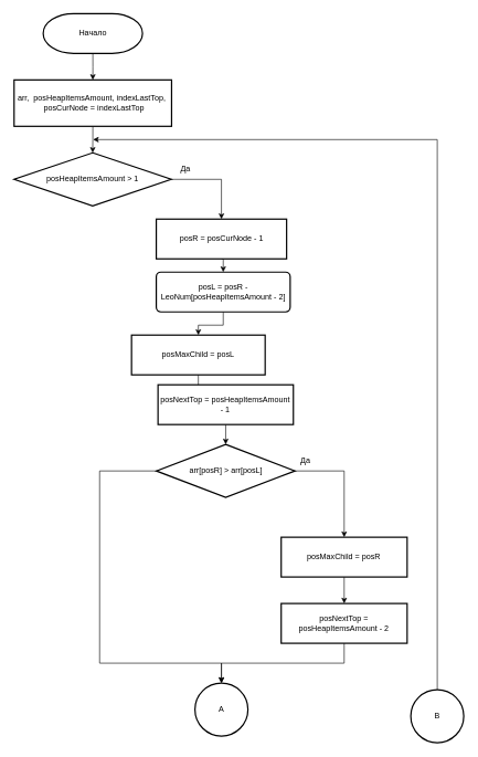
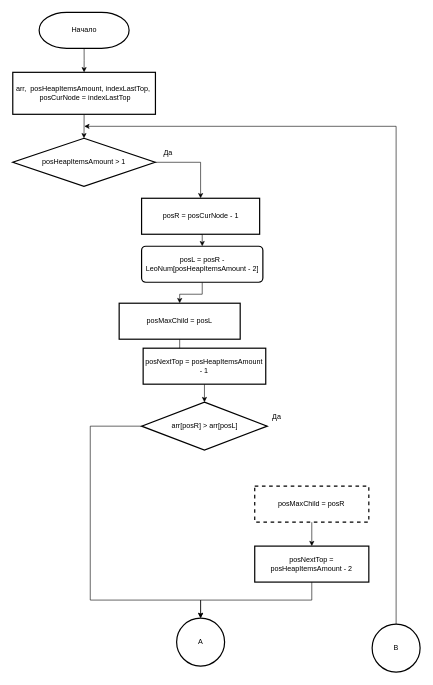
  <mxCell id="0" />
  <mxCell id="1" parent="0" />
  <mxCell id="2" style="edgeStyle=orthogonalEdgeStyle;rounded=0;orthogonalLoop=1;jettySize=auto;html=1;exitX=0.5;exitY=1;exitDx=0;exitDy=0;exitPerimeter=0;entryX=0.5;entryY=0;entryDx=0;entryDy=0;" parent="1" source="3" target="5" edge="1"><mxGeometry relative="1" as="geometry" /></mxCell>
  <mxCell id="3" value="Начало" style="strokeWidth=2;html=1;shape=mxgraph.flowchart.terminator;whiteSpace=wrap;" parent="1" vertex="1"><mxGeometry x="64.75" y="20" width="150" height="60" as="geometry" /></mxCell>
  <mxCell id="4" style="edgeStyle=orthogonalEdgeStyle;rounded=0;orthogonalLoop=1;jettySize=auto;html=1;exitX=0.5;exitY=1;exitDx=0;exitDy=0;entryX=0.5;entryY=0;entryDx=0;entryDy=0;" parent="1" source="5" target="23" edge="1"><mxGeometry relative="1" as="geometry" /></mxCell>
  <mxCell id="5" value="arr,&amp;nbsp;&amp;nbsp;posHeapItemsAmount,&amp;nbsp;indexLastTop,&amp;nbsp;&lt;br&gt;&amp;nbsp;posCurNode = indexLastTop" style="rounded=0;whiteSpace=wrap;html=1;absoluteArcSize=1;arcSize=14;strokeWidth=2;" parent="1" vertex="1"><mxGeometry x="20.8" y="120" width="237.88" height="70" as="geometry" /></mxCell>
  <mxCell id="6" style="edgeStyle=orthogonalEdgeStyle;rounded=0;orthogonalLoop=1;jettySize=auto;html=1;exitX=0.5;exitY=1;exitDx=0;exitDy=0;entryX=0.5;entryY=0;entryDx=0;entryDy=0;" parent="1" source="7" target="9" edge="1"><mxGeometry relative="1" as="geometry" /></mxCell>
  <mxCell id="7" value="posR = posCurNode - 1" style="rounded=0;whiteSpace=wrap;html=1;absoluteArcSize=1;arcSize=14;strokeWidth=2;" parent="1" vertex="1"><mxGeometry x="235.57" y="330" width="196.87" height="60" as="geometry" /></mxCell>
  <mxCell id="8" style="edgeStyle=orthogonalEdgeStyle;rounded=0;orthogonalLoop=1;jettySize=auto;html=1;exitX=0.5;exitY=1;exitDx=0;exitDy=0;entryX=0.5;entryY=0;entryDx=0;entryDy=0;" parent="1" source="9" target="11" edge="1"><mxGeometry relative="1" as="geometry" /></mxCell>
  <mxCell id="9" value="posL = posR - LeoNum[posHeapItemsAmount - 2]" style="whiteSpace=wrap;html=1;absoluteArcSize=1;arcSize=14;strokeWidth=2;rounded=1;" parent="1" vertex="1"><mxGeometry x="235.57" y="410" width="202.25" height="60" as="geometry" /></mxCell>
  <mxCell id="10" style="edgeStyle=orthogonalEdgeStyle;rounded=0;orthogonalLoop=1;jettySize=auto;html=1;exitX=0.5;exitY=1;exitDx=0;exitDy=0;entryX=0.5;entryY=0;entryDx=0;entryDy=0;" parent="1" source="11" target="13" edge="1"><mxGeometry relative="1" as="geometry" /></mxCell>
  <mxCell id="11" value="posMaxChild = posL" style="rounded=0;whiteSpace=wrap;html=1;absoluteArcSize=1;arcSize=14;strokeWidth=2;" parent="1" vertex="1"><mxGeometry x="198.19" y="505" width="201.81" height="60" as="geometry" /></mxCell>
  <mxCell id="12" style="edgeStyle=orthogonalEdgeStyle;rounded=0;orthogonalLoop=1;jettySize=auto;html=1;exitX=0.5;exitY=1;exitDx=0;exitDy=0;entryX=0.5;entryY=0;entryDx=0;entryDy=0;" parent="1" source="13" target="16" edge="1"><mxGeometry relative="1" as="geometry" /></mxCell>
  <mxCell id="13" value="posNextTop = posHeapItemsAmount - 1" style="rounded=0;whiteSpace=wrap;html=1;absoluteArcSize=1;arcSize=14;strokeWidth=2;" parent="1" vertex="1"><mxGeometry x="238.19" y="580" width="204.43" height="60" as="geometry" /></mxCell>
- <mxCell id="14" style="edgeStyle=orthogonalEdgeStyle;rounded=0;orthogonalLoop=1;jettySize=auto;html=1;exitX=1;exitY=0.5;exitDx=0;exitDy=0;entryX=0.5;entryY=0;entryDx=0;entryDy=0;" parent="1" source="16" target="18" edge="1"><mxGeometry relative="1" as="geometry" /></mxCell>
  <mxCell id="15" style="edgeStyle=orthogonalEdgeStyle;rounded=0;orthogonalLoop=1;jettySize=auto;html=1;exitX=0;exitY=0.5;exitDx=0;exitDy=0;" parent="1" source="16" edge="1"><mxGeometry relative="1" as="geometry"><mxPoint x="334" y="1030" as="targetPoint" /><Array as="points"><mxPoint x="150" y="710" /><mxPoint x="150" y="1000" /><mxPoint x="334" y="1000" /></Array></mxGeometry></mxCell>
  <mxCell id="16" value="arr[posR] &amp;gt; arr[posL]" style="rhombus;whiteSpace=wrap;html=1;strokeWidth=2;" parent="1" vertex="1"><mxGeometry x="235.66" y="670" width="209.5" height="80" as="geometry" /></mxCell>
  <mxCell id="17" style="edgeStyle=orthogonalEdgeStyle;rounded=0;orthogonalLoop=1;jettySize=auto;html=1;exitX=0.5;exitY=1;exitDx=0;exitDy=0;entryX=0.5;entryY=0;entryDx=0;entryDy=0;" parent="1" source="18" target="20" edge="1"><mxGeometry relative="1" as="geometry" /></mxCell>
- <mxCell id="18" value="posMaxChild = posR" style="rounded=0;whiteSpace=wrap;html=1;absoluteArcSize=1;arcSize=14;strokeWidth=2;" parent="1" vertex="1"><mxGeometry x="424.25" y="810" width="190.25" height="60" as="geometry" /></mxCell>
+ <mxCell id="18" value="posMaxChild = posR" style="rounded=0;whiteSpace=wrap;html=1;absoluteArcSize=1;arcSize=14;strokeWidth=2;dashed=1;" parent="1" vertex="1"><mxGeometry x="424.25" y="810" width="190.25" height="60" as="geometry" /></mxCell>
  <mxCell id="19" style="edgeStyle=orthogonalEdgeStyle;rounded=0;orthogonalLoop=1;jettySize=auto;html=1;exitX=0.5;exitY=1;exitDx=0;exitDy=0;entryX=0.5;entryY=0;entryDx=0;entryDy=0;" parent="1" source="20" target="21" edge="1"><mxGeometry relative="1" as="geometry"><mxPoint x="420" y="1020" as="targetPoint" /><Array as="points"><mxPoint x="519" y="1000" /><mxPoint x="334" y="1000" /></Array></mxGeometry></mxCell>
  <mxCell id="20" value="posNextTop = posHeapItemsAmount - 2" style="rounded=0;whiteSpace=wrap;html=1;absoluteArcSize=1;arcSize=14;strokeWidth=2;" parent="1" vertex="1"><mxGeometry x="424.25" y="910" width="190.25" height="60" as="geometry" /></mxCell>
  <mxCell id="21" value="А" style="ellipse;whiteSpace=wrap;html=1;aspect=fixed;strokeWidth=2;" parent="1" vertex="1"><mxGeometry x="294" y="1030" width="80" height="80" as="geometry" /></mxCell>
  <mxCell id="22" style="edgeStyle=orthogonalEdgeStyle;rounded=0;orthogonalLoop=1;jettySize=auto;html=1;exitX=1;exitY=0.5;exitDx=0;exitDy=0;entryX=0.5;entryY=0;entryDx=0;entryDy=0;" parent="1" source="23" target="7" edge="1"><mxGeometry relative="1" as="geometry" /></mxCell>
  <mxCell id="23" value="posHeapItemsAmount &amp;gt; 1" style="rhombus;whiteSpace=wrap;html=1;strokeWidth=2;" parent="1" vertex="1"><mxGeometry x="20.8" y="230" width="237.37" height="80" as="geometry" /></mxCell>
  <mxCell id="24" value="Да" style="text;html=1;strokeColor=none;fillColor=none;align=center;verticalAlign=middle;whiteSpace=wrap;rounded=0;" parent="1" vertex="1"><mxGeometry x="250" y="240" width="60" height="30" as="geometry" /></mxCell>
  <mxCell id="25" value="Да" style="text;html=1;strokeColor=none;fillColor=none;align=center;verticalAlign=middle;whiteSpace=wrap;rounded=0;" parent="1" vertex="1"><mxGeometry x="431.38" y="680" width="60" height="30" as="geometry" /></mxCell>
  <mxCell id="26" style="edgeStyle=orthogonalEdgeStyle;rounded=0;orthogonalLoop=1;jettySize=auto;html=1;exitX=0.5;exitY=0;exitDx=0;exitDy=0;" parent="1" source="27" edge="1"><mxGeometry relative="1" as="geometry"><mxPoint x="140" y="210" as="targetPoint" /><Array as="points"><mxPoint x="660" y="210" /></Array></mxGeometry></mxCell>
  <mxCell id="27" value="В" style="ellipse;whiteSpace=wrap;html=1;aspect=fixed;strokeWidth=2;" parent="1" vertex="1"><mxGeometry x="620" y="1040" width="80" height="80" as="geometry" /></mxCell>
